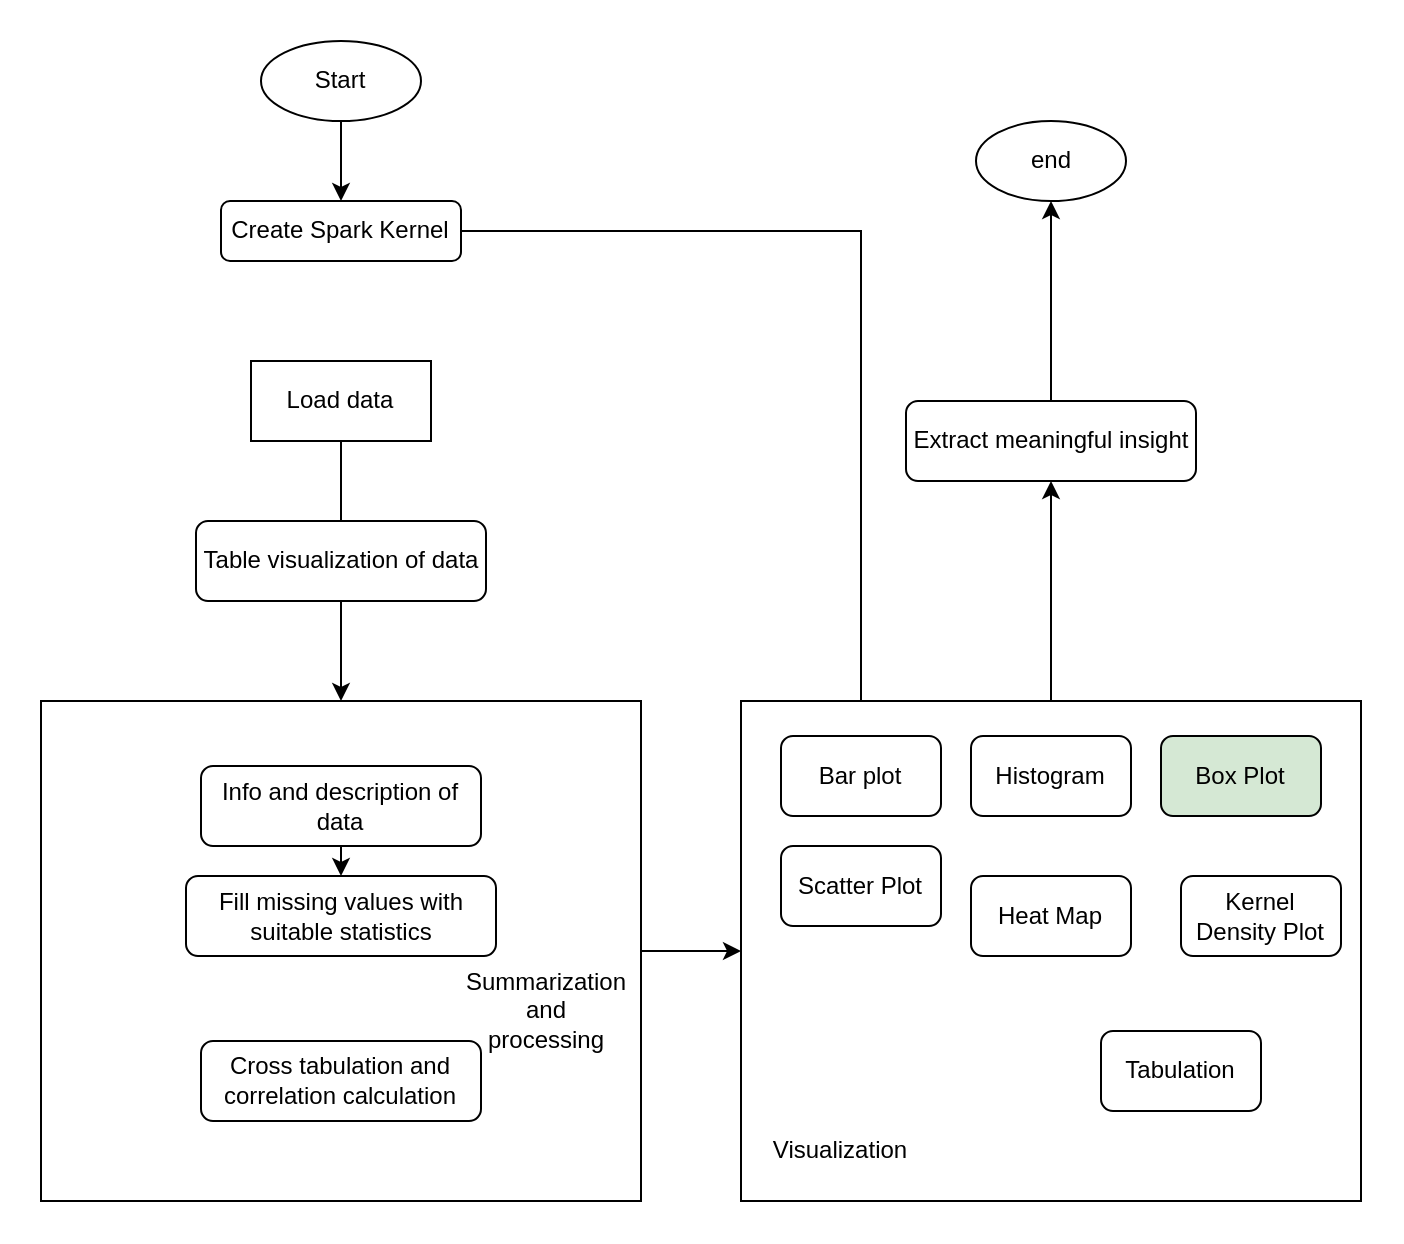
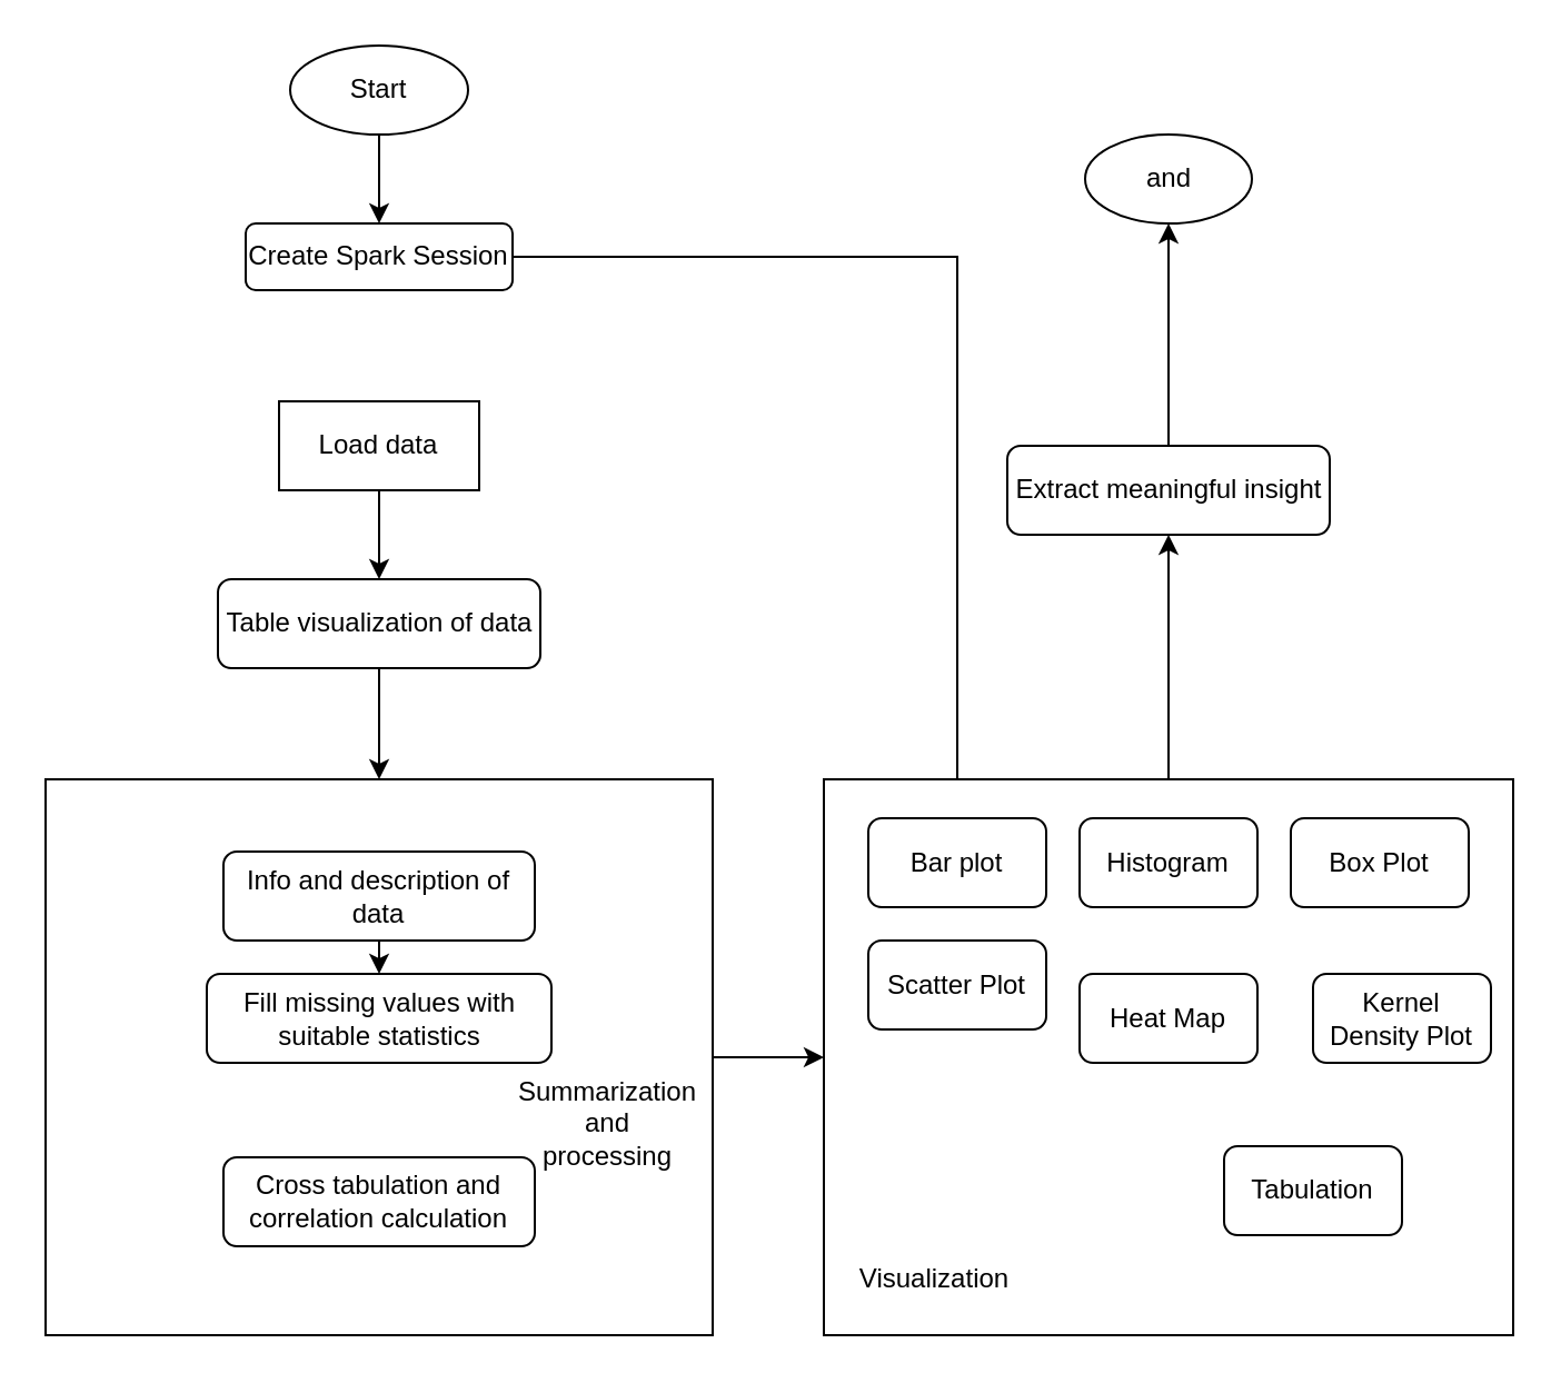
  <mxCell id="0" />
  <mxCell id="1" parent="0" />
  <mxCell id="2" style="edgeStyle=orthogonalEdgeStyle;rounded=0;orthogonalLoop=1;jettySize=auto;html=1;exitX=1;exitY=0.5;exitDx=0;exitDy=0;" parent="1" source="3" target="17" edge="1"><mxGeometry relative="1" as="geometry" /></mxCell>
  <mxCell id="3" value="" style="rounded=0;whiteSpace=wrap;html=1;" parent="1" vertex="1"><mxGeometry x="20" y="350" width="300" height="250" as="geometry" /></mxCell>
  <mxCell id="4" style="edgeStyle=orthogonalEdgeStyle;rounded=0;orthogonalLoop=1;jettySize=auto;html=1;startArrow=none;" parent="1" source="29" target="18" edge="1"><mxGeometry relative="1" as="geometry" /></mxCell>
  <mxCell id="5" style="edgeStyle=orthogonalEdgeStyle;rounded=0;orthogonalLoop=1;jettySize=auto;html=1;exitX=0.5;exitY=1;exitDx=0;exitDy=0;entryX=0.5;entryY=0;entryDx=0;entryDy=0;" edge="1" parent="1" source="6" target="29"><mxGeometry relative="1" as="geometry" /></mxCell>
  <mxCell id="6" value="Start" style="ellipse;whiteSpace=wrap;html=1;" parent="1" vertex="1"><mxGeometry x="130" width="80" height="40" as="geometry" y="20" /></mxCell>
- <mxCell id="7" style="edgeStyle=orthogonalEdgeStyle;rounded=0;orthogonalLoop=1;jettySize=auto;html=1;exitX=0.5;exitY=1;exitDx=0;exitDy=0;endArrow=none;" parent="1" source="8" target="10" edge="1"><mxGeometry relative="1" as="geometry" /></mxCell>
+ <mxCell id="7" style="edgeStyle=orthogonalEdgeStyle;rounded=0;orthogonalLoop=1;jettySize=auto;html=1;exitX=0.5;exitY=1;exitDx=0;exitDy=0;" parent="1" source="8" target="10" edge="1"><mxGeometry relative="1" as="geometry" /></mxCell>
  <mxCell id="8" value="Load data" style="rounded=0;whiteSpace=wrap;html=1;" parent="1" vertex="1"><mxGeometry x="125" y="180" width="90" height="40" as="geometry" /></mxCell>
  <mxCell id="9" style="edgeStyle=orthogonalEdgeStyle;rounded=0;orthogonalLoop=1;jettySize=auto;html=1;exitX=0.5;exitY=1;exitDx=0;exitDy=0;entryX=0.5;entryY=0;entryDx=0;entryDy=0;" edge="1" parent="1" source="10" target="3"><mxGeometry relative="1" as="geometry" /></mxCell>
  <mxCell id="10" value="Table visualization of data" style="rounded=1;whiteSpace=wrap;html=1;" parent="1" vertex="1"><mxGeometry x="97.5" y="260" width="145" height="40" as="geometry" /></mxCell>
  <mxCell id="11" style="edgeStyle=orthogonalEdgeStyle;rounded=0;orthogonalLoop=1;jettySize=auto;html=1;exitX=0.5;exitY=1;exitDx=0;exitDy=0;entryX=0.5;entryY=0;entryDx=0;entryDy=0;" parent="1" source="12" target="13" edge="1"><mxGeometry relative="1" as="geometry" /></mxCell>
  <mxCell id="12" value="Info and description of data" style="rounded=1;whiteSpace=wrap;html=1;" parent="1" vertex="1"><mxGeometry x="100" y="382.5" width="140" height="40" as="geometry" /></mxCell>
  <mxCell id="13" value="Fill missing values with suitable statistics" style="rounded=1;whiteSpace=wrap;html=1;" parent="1" vertex="1"><mxGeometry x="92.5" y="437.5" width="155" height="40" as="geometry" /></mxCell>
  <mxCell id="14" value="Cross tabulation and correlation calculation" style="rounded=1;whiteSpace=wrap;html=1;" parent="1" vertex="1"><mxGeometry x="100" y="520" width="140" height="40" as="geometry" /></mxCell>
  <mxCell id="15" value="Summarization&lt;br&gt;and&lt;br&gt;processing" style="text;html=1;strokeColor=none;fillColor=none;align=center;verticalAlign=middle;whiteSpace=wrap;rounded=0;" parent="1" vertex="1"><mxGeometry x="242.5" y="490" width="60" height="30" as="geometry" /></mxCell>
  <mxCell id="16" style="edgeStyle=orthogonalEdgeStyle;rounded=0;orthogonalLoop=1;jettySize=auto;html=1;" edge="1" parent="1" source="17" target="28"><mxGeometry relative="1" as="geometry" /></mxCell>
  <mxCell id="17" value="" style="rounded=0;whiteSpace=wrap;html=1;" parent="1" vertex="1"><mxGeometry x="370" y="350" width="310" height="250" as="geometry" /></mxCell>
  <mxCell id="18" value="Bar plot" style="rounded=1;whiteSpace=wrap;html=1;" parent="1" vertex="1"><mxGeometry x="390" y="367.5" width="80" height="40" as="geometry" /></mxCell>
  <mxCell id="19" value="Histogram" style="rounded=1;whiteSpace=wrap;html=1;" parent="1" vertex="1"><mxGeometry x="485" y="367.5" width="80" height="40" as="geometry" /></mxCell>
- <mxCell id="20" value="Box Plot" style="rounded=1;whiteSpace=wrap;html=1;fillColor=#d5e8d4;" parent="1" vertex="1"><mxGeometry x="580" y="367.5" width="80" height="40" as="geometry" /></mxCell>
+ <mxCell id="20" value="Box Plot" style="rounded=1;whiteSpace=wrap;html=1;" parent="1" vertex="1"><mxGeometry x="580" y="367.5" width="80" height="40" as="geometry" /></mxCell>
  <mxCell id="21" value="Scatter Plot" style="rounded=1;whiteSpace=wrap;html=1;" parent="1" vertex="1"><mxGeometry x="390" y="422.5" width="80" height="40" as="geometry" /></mxCell>
  <mxCell id="22" value="Heat Map&lt;span style=&quot;color: rgba(0 , 0 , 0 , 0) ; font-family: monospace ; font-size: 0px&quot;&gt;%3CmxGraphModel%3E%3Croot%3E%3CmxCell%20id%3D%220%22%2F%3E%3CmxCell%20id%3D%221%22%20parent%3D%220%22%2F%3E%3CmxCell%20id%3D%222%22%20value%3D%22Histogram%22%20style%3D%22rounded%3D1%3BwhiteSpace%3Dwrap%3Bhtml%3D1%3B%22%20vertex%3D%221%22%20parent%3D%221%22%3E%3CmxGeometry%20x%3D%22755%22%20y%3D%22280%22%20width%3D%2280%22%20height%3D%2240%22%20as%3D%22geometry%22%2F%3E%3C%2FmxCell%3E%3C%2Froot%3E%3C%2FmxGraphModel%3E&lt;/span&gt;" style="rounded=1;whiteSpace=wrap;html=1;" parent="1" vertex="1"><mxGeometry x="485" y="437.5" width="80" height="40" as="geometry" /></mxCell>
  <mxCell id="23" value="Kernel Density Plot" style="rounded=1;whiteSpace=wrap;html=1;" parent="1" vertex="1"><mxGeometry x="590" y="437.5" width="80" height="40" as="geometry" /></mxCell>
  <mxCell id="24" value="Visualization" style="text;html=1;strokeColor=none;fillColor=none;align=center;verticalAlign=middle;whiteSpace=wrap;rounded=0;" parent="1" vertex="1"><mxGeometry x="390" y="560" width="60" height="30" as="geometry" /></mxCell>
  <mxCell id="25" value="Tabulation" style="rounded=1;whiteSpace=wrap;html=1;" parent="1" vertex="1"><mxGeometry x="550" y="515" width="80" height="40" as="geometry" /></mxCell>
- <mxCell id="26" value="end" style="ellipse;whiteSpace=wrap;html=1;rounded=0;" parent="1" vertex="1"><mxGeometry x="487.5" y="60" width="75" height="40" as="geometry" /></mxCell>
+ <mxCell id="26" value="and" style="ellipse;whiteSpace=wrap;html=1;rounded=0;" parent="1" vertex="1"><mxGeometry x="487.5" y="60" width="75" height="40" as="geometry" /></mxCell>
  <mxCell id="27" style="edgeStyle=orthogonalEdgeStyle;rounded=0;orthogonalLoop=1;jettySize=auto;html=1;exitX=0.5;exitY=0;exitDx=0;exitDy=0;entryX=0.5;entryY=1;entryDx=0;entryDy=0;" edge="1" parent="1" source="28" target="26"><mxGeometry relative="1" as="geometry" /></mxCell>
  <mxCell id="28" value="Extract meaningful insight" style="rounded=1;whiteSpace=wrap;html=1;" vertex="1" parent="1"><mxGeometry x="452.5" y="200" width="145" height="40" as="geometry" /></mxCell>
- <mxCell id="29" value="Create Spark Kernel" style="rounded=1;whiteSpace=wrap;html=1;" vertex="1" parent="1"><mxGeometry x="110" y="100" width="120" height="30" as="geometry" /></mxCell>
+ <mxCell id="29" value="Create Spark Session" style="rounded=1;whiteSpace=wrap;html=1;" vertex="1" parent="1"><mxGeometry x="110" y="100" width="120" height="30" as="geometry" /></mxCell>
